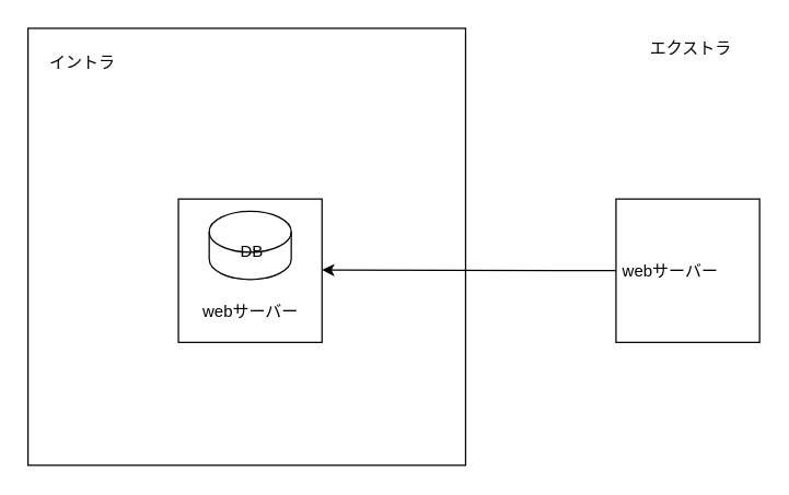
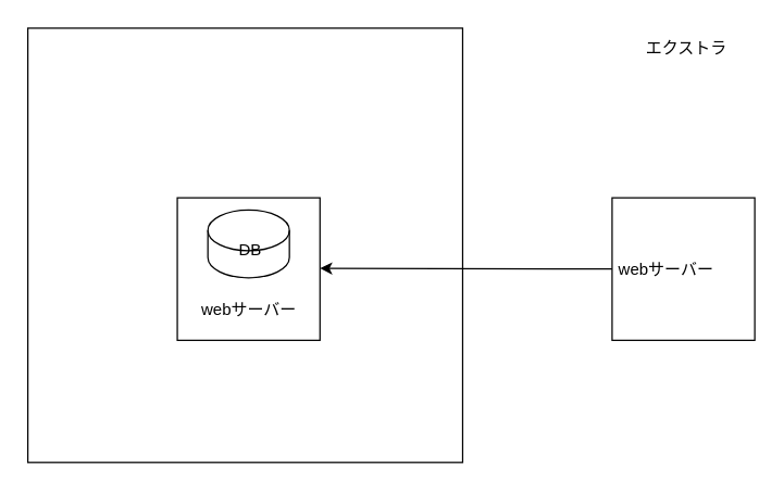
  <mxCell id="0" />
  <mxCell id="1" parent="0" />
  <mxCell id="2" value="" style="rounded=0;whiteSpace=wrap;html=1;" vertex="1" parent="1"><mxGeometry x="20" y="20" width="320" height="320" as="geometry" /></mxCell>
  <mxCell id="3" value="" style="whiteSpace=wrap;html=1;aspect=fixed;" vertex="1" parent="1"><mxGeometry x="130" y="145" width="105" height="105" as="geometry" /></mxCell>
  <mxCell id="4" value="" style="shape=cylinder3;whiteSpace=wrap;html=1;boundedLbl=1;backgroundOutline=1;size=15;" vertex="1" parent="1"><mxGeometry x="152.5" y="154" width="60" height="50" as="geometry" /></mxCell>
  <mxCell id="5" value="" style="whiteSpace=wrap;html=1;aspect=fixed;" vertex="1" parent="1"><mxGeometry x="450" y="145" width="105" height="105" as="geometry" /></mxCell>
  <mxCell id="6" value="" style="endArrow=classic;html=1;rounded=0;exitX=0;exitY=0.5;exitDx=0;exitDy=0;" edge="1" parent="1" source="5"><mxGeometry width="50" height="50" relative="1" as="geometry"><mxPoint x="305" y="197" as="sourcePoint" /><mxPoint x="235" y="197" as="targetPoint" /></mxGeometry></mxCell>
- <mxCell id="7" value="イントラ" style="text;strokeColor=none;align=center;fillColor=none;html=1;verticalAlign=middle;whiteSpace=wrap;rounded=0;" vertex="1" parent="1"><mxGeometry x="30" y="30" width="60" height="30" as="geometry" /></mxCell>
  <mxCell id="8" value="エクストラ" style="text;strokeColor=none;align=center;fillColor=none;html=1;verticalAlign=middle;whiteSpace=wrap;rounded=0;" vertex="1" parent="1"><mxGeometry x="465" y="20" width="80" height="30" as="geometry" /></mxCell>
  <mxCell id="9" value="webサーバー" style="text;strokeColor=none;align=center;fillColor=none;html=1;verticalAlign=middle;whiteSpace=wrap;rounded=0;" vertex="1" parent="1"><mxGeometry x="450" y="182.5" width="80" height="30" as="geometry" /></mxCell>
  <mxCell id="10" value="webサーバー" style="text;strokeColor=none;align=center;fillColor=none;html=1;verticalAlign=middle;whiteSpace=wrap;rounded=0;" vertex="1" parent="1"><mxGeometry x="142.5" y="212.5" width="80" height="30" as="geometry" /></mxCell>
  <mxCell id="11" value="DB" style="text;strokeColor=none;align=center;fillColor=none;html=1;verticalAlign=middle;whiteSpace=wrap;rounded=0;" vertex="1" parent="1"><mxGeometry x="164" y="169" width="40" height="30" as="geometry" /></mxCell>
